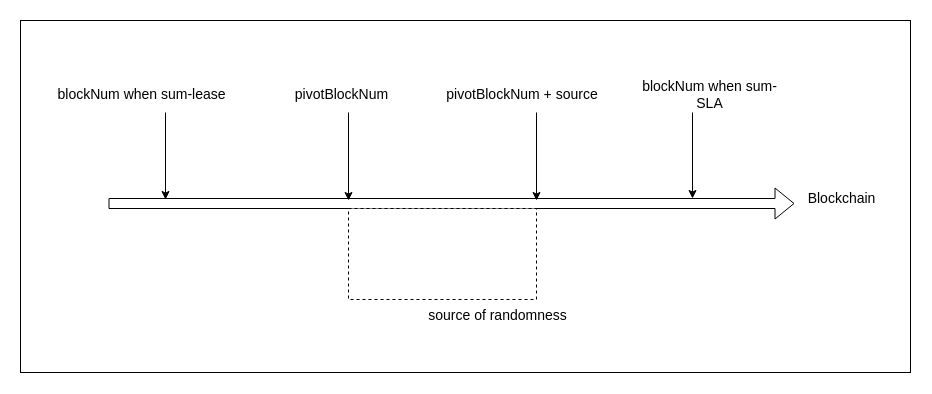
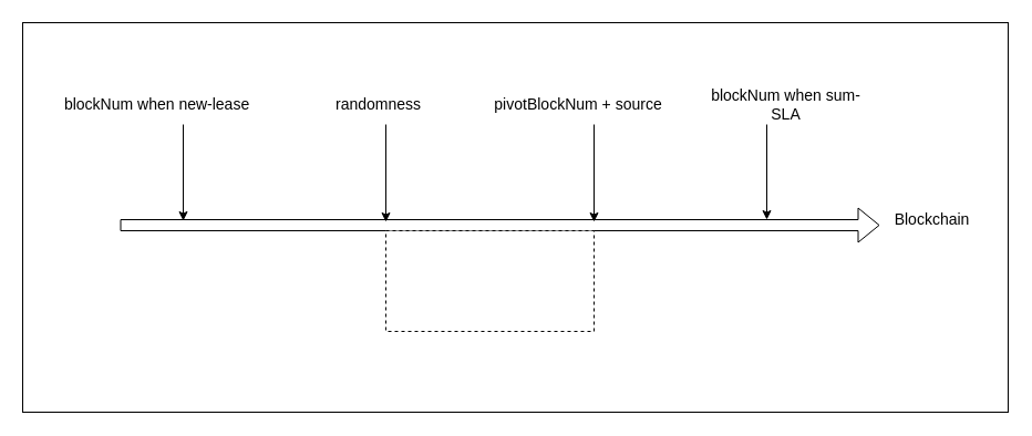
  <mxCell id="0" />
  <mxCell id="1" parent="0" />
  <mxCell id="2" value="" style="rounded=0;whiteSpace=wrap;html=1;fontSize=14;" vertex="1" parent="1"><mxGeometry x="20" y="20" width="890" height="352" as="geometry" /></mxCell>
  <mxCell id="3" value="" style="shape=flexArrow;endArrow=classic;html=1;verticalAlign=middle;horizontal=1;fontSize=14;" edge="1" parent="1"><mxGeometry width="50" height="50" relative="1" as="geometry"><mxPoint x="108" y="203" as="sourcePoint" /><mxPoint x="794" y="203" as="targetPoint" /></mxGeometry></mxCell>
  <mxCell id="4" value="" style="endArrow=classic;html=1;fontSize=14;" edge="1" parent="1"><mxGeometry width="50" height="50" relative="1" as="geometry"><mxPoint x="165" y="112" as="sourcePoint" /><mxPoint x="165" y="199" as="targetPoint" /></mxGeometry></mxCell>
  <mxCell id="5" value="" style="endArrow=classic;html=1;fontSize=14;" edge="1" parent="1"><mxGeometry width="50" height="50" relative="1" as="geometry"><mxPoint x="348" y="112" as="sourcePoint" /><mxPoint x="348" y="200" as="targetPoint" /></mxGeometry></mxCell>
  <mxCell id="6" value="" style="endArrow=classic;html=1;fontSize=14;" edge="1" parent="1"><mxGeometry width="50" height="50" relative="1" as="geometry"><mxPoint x="536" y="112" as="sourcePoint" /><mxPoint x="536" y="200" as="targetPoint" /></mxGeometry></mxCell>
  <mxCell id="7" value="" style="endArrow=classic;html=1;fontSize=14;" edge="1" parent="1"><mxGeometry width="50" height="50" relative="1" as="geometry"><mxPoint x="692" y="112" as="sourcePoint" /><mxPoint x="692" y="198" as="targetPoint" /></mxGeometry></mxCell>
  <mxCell id="8" value="" style="rounded=0;whiteSpace=wrap;html=1;dashed=1;fontSize=14;" vertex="1" parent="1"><mxGeometry x="348" y="208" width="188" height="91" as="geometry" /></mxCell>
- <mxCell id="9" value="blockNum when sum-lease&amp;nbsp;" style="text;html=1;strokeColor=none;fillColor=none;align=center;verticalAlign=middle;whiteSpace=wrap;rounded=0;dashed=1;fontSize=14;" vertex="1" parent="1"><mxGeometry x="46" y="78" width="195" height="31" as="geometry" /></mxCell>
- <mxCell id="10" value="pivotBlockNum" style="text;html=1;strokeColor=none;fillColor=none;align=center;verticalAlign=middle;whiteSpace=wrap;rounded=0;dashed=1;fontSize=14;" vertex="1" parent="1"><mxGeometry x="271" y="78" width="141" height="31" as="geometry" /></mxCell>
+ <mxCell id="9" value="blockNum when new-lease&amp;nbsp;" style="text;html=1;strokeColor=none;fillColor=none;align=center;verticalAlign=middle;whiteSpace=wrap;rounded=0;dashed=1;fontSize=14;" vertex="1" parent="1"><mxGeometry x="46" y="78" width="195" height="31" as="geometry" /></mxCell>
+ <mxCell id="10" value="randomness" style="text;html=1;strokeColor=none;fillColor=none;align=center;verticalAlign=middle;whiteSpace=wrap;rounded=0;dashed=1;fontSize=14;" vertex="1" parent="1"><mxGeometry x="271" y="78" width="141" height="31" as="geometry" /></mxCell>
  <mxCell id="11" value="pivotBlockNum + source" style="text;html=1;strokeColor=none;fillColor=none;align=center;verticalAlign=middle;whiteSpace=wrap;rounded=0;dashed=1;fontSize=14;" vertex="1" parent="1"><mxGeometry x="428" y="78" width="188" height="31" as="geometry" /></mxCell>
  <mxCell id="12" value="blockNum when sum-SLA" style="text;html=1;strokeColor=none;fillColor=none;align=center;verticalAlign=middle;whiteSpace=wrap;rounded=0;dashed=1;fontSize=14;" vertex="1" parent="1"><mxGeometry x="628" y="78" width="163" height="31" as="geometry" /></mxCell>
- <mxCell id="13" value="source of randomness" style="text;html=1;strokeColor=none;fillColor=none;align=center;verticalAlign=middle;whiteSpace=wrap;rounded=0;dashed=1;fontSize=14;" vertex="1" parent="1"><mxGeometry x="418" y="299" width="159" height="31" as="geometry" /></mxCell>
  <mxCell id="14" value="Blockchain" style="text;html=1;strokeColor=none;fillColor=none;align=center;verticalAlign=middle;whiteSpace=wrap;rounded=0;dashed=1;fontSize=14;" vertex="1" parent="1"><mxGeometry x="798" y="182" width="87" height="31" as="geometry" /></mxCell>
